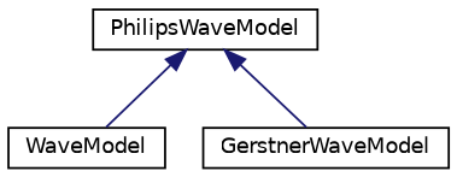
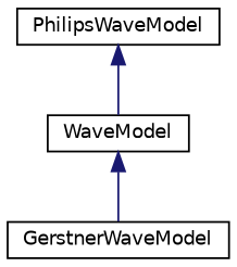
  digraph {
    rankdir=TB
    node [color=black fillcolor=white fontname=Helvetica fontsize=10 shape=record style=filled]
    edge [color=midnightblue dir=back fontname=Helvetica fontsize=10 labelfontname=Helvetica labelfontsize=10 style=solid]
    n1 [height=0.2 label=WaveModel width=0.4]
    n2 [height=0.2 label=GerstnerWaveModel width=0.4]
    n3 [height=0.2 label=PhilipsWaveModel width=0.4]
-   n3 -> n2
+   n1 -> n2
    n3 -> n1
  }
